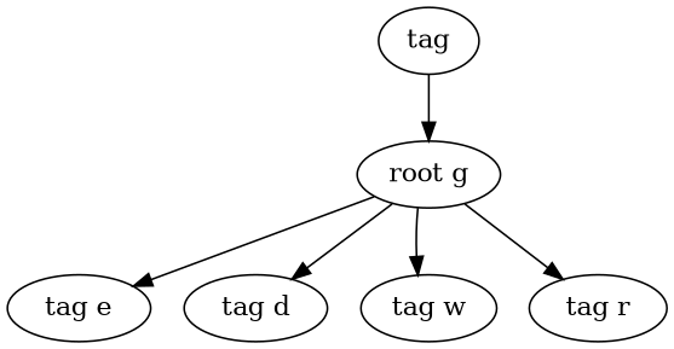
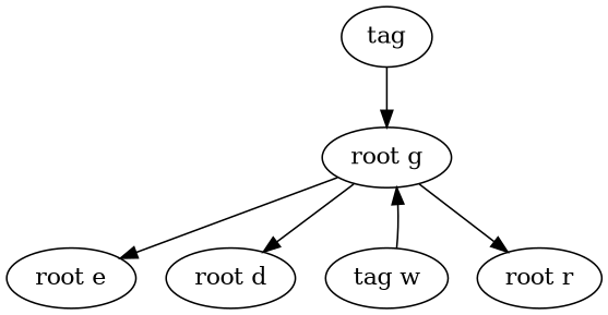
  digraph {
    n1 [label=tag]
    n2 [label="root g"]
-   n3 [label="tag e"]
-   n4 [label="tag d"]
+   n3 [label="root e"]
+   n4 [label="root d"]
    n5 [label="tag w"]
-   n6 [label="tag r"]
+   n6 [label="root r"]
    n1 -> n2
    n2 -> n3
    n2 -> n4
-   n2 -> n5
+   n5 -> n2
    n2 -> n6
  }
